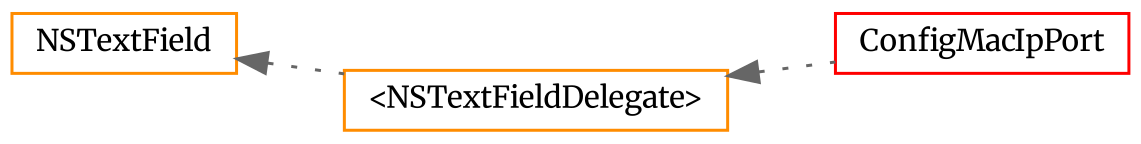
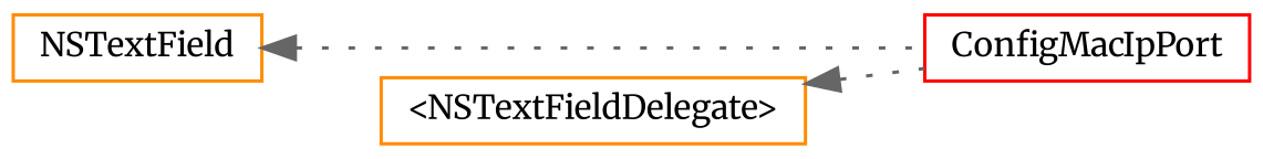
  digraph {
    fontname=Merriweather
    rankdir=LR
    node [color=darkorange fillcolor=white fontname=Merriweather fontsize=10 shape=record style=filled]
    edge [color=gray40 dir=back fontname=Merriweather fontsize=10 labelfontname=Helvetica labelfontsize=10 style=dotted]
    n1 [height=0.2 label=NSTextField width=0.4]
    n2 [color=red height=0.2 label=ConfigMacIpPort width=0.4]
    n3 [height=0.2 label="\<NSTextFieldDelegate\>" width=0.4]
-   n1 -> n3
+   n1 -> n2
    n3 -> n2
  }
